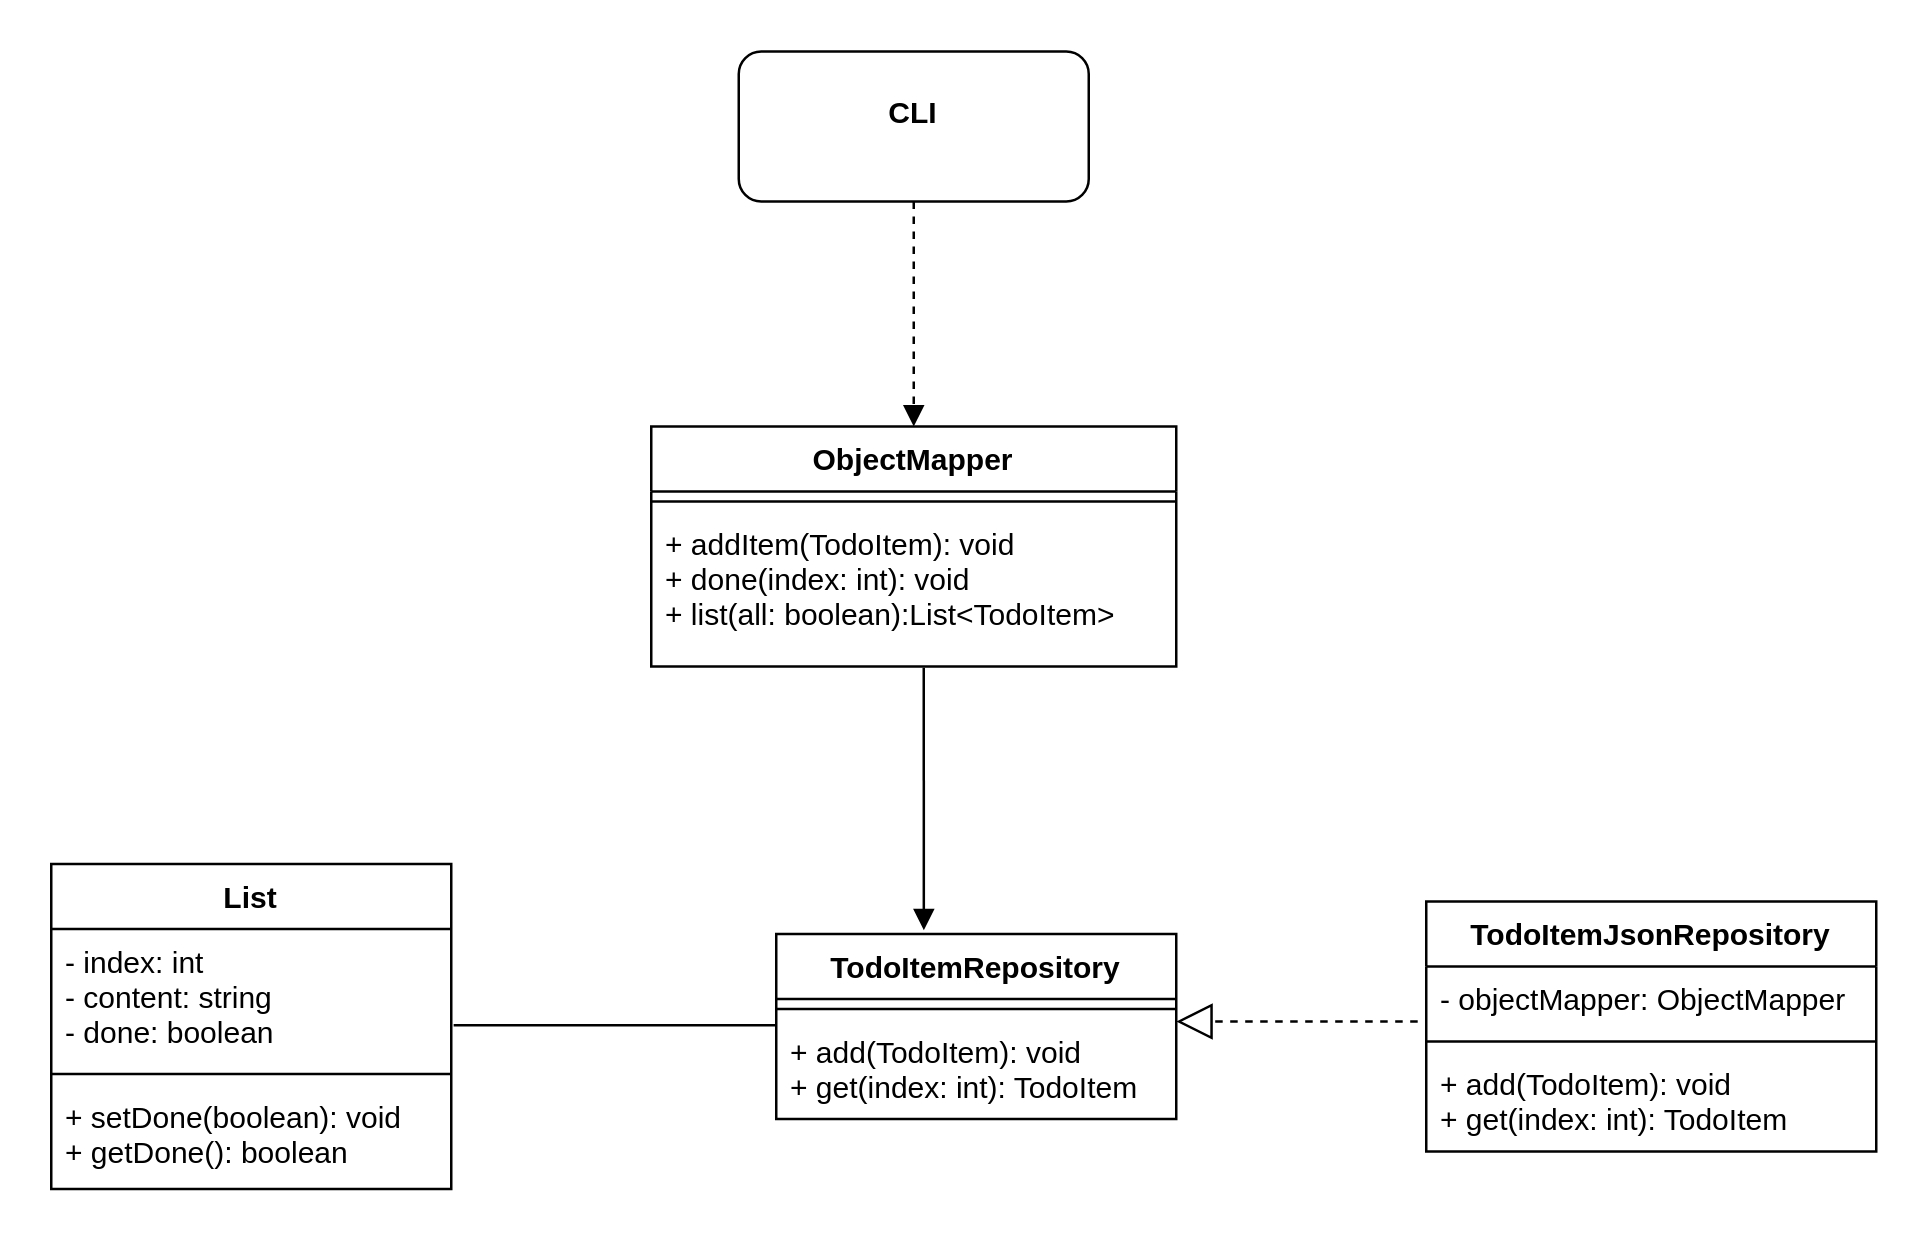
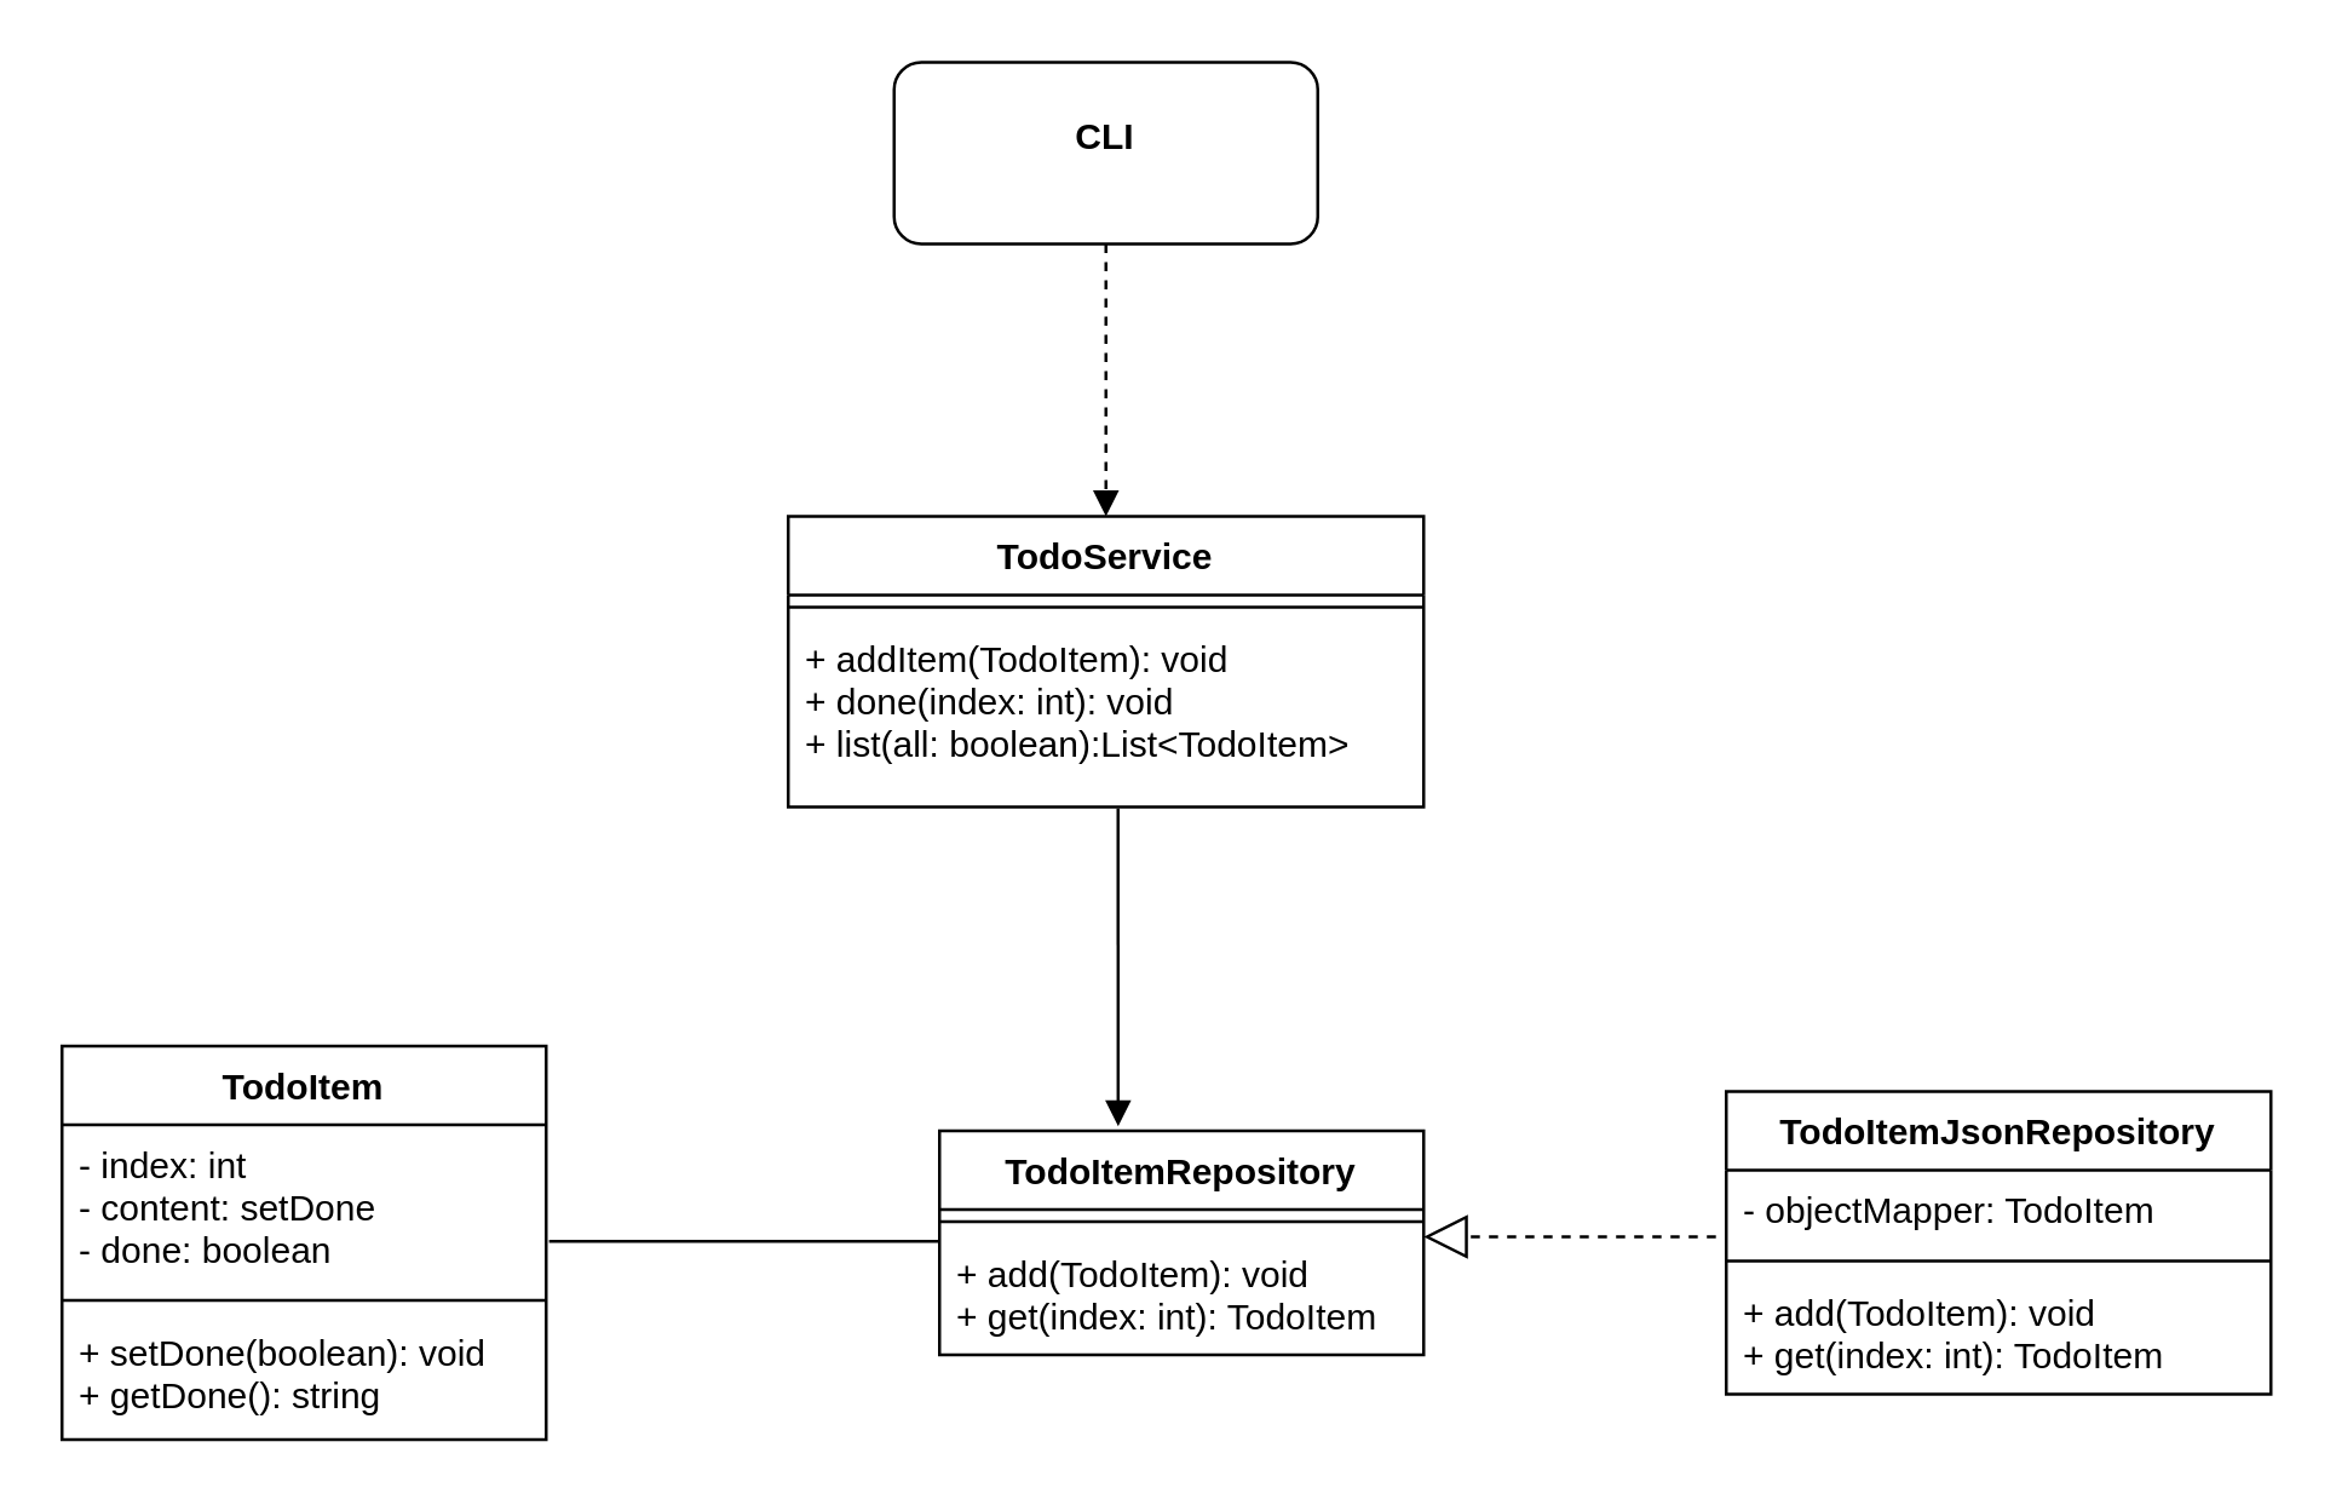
  <mxCell id="0" />
  <mxCell id="1" parent="0" />
- <mxCell id="2" value="List" style="swimlane;fontStyle=1;align=center;verticalAlign=top;childLayout=stackLayout;horizontal=1;startSize=26;horizontalStack=0;resizeParent=1;resizeParentMax=0;resizeLast=0;collapsible=1;marginBottom=0;" vertex="1" parent="1"><mxGeometry x="20" y="345" width="160" height="130" as="geometry" /></mxCell>
- <mxCell id="3" value="- index: int&#10;- content: string&#10;- done: boolean" style="text;strokeColor=none;fillColor=none;align=left;verticalAlign=top;spacingLeft=4;spacingRight=4;overflow=hidden;rotatable=0;points=[[0,0.5],[1,0.5]];portConstraint=eastwest;" vertex="1" parent="2"><mxGeometry y="26" width="160" height="54" as="geometry" /></mxCell>
+ <mxCell id="2" value="TodoItem" style="swimlane;fontStyle=1;align=center;verticalAlign=top;childLayout=stackLayout;horizontal=1;startSize=26;horizontalStack=0;resizeParent=1;resizeParentMax=0;resizeLast=0;collapsible=1;marginBottom=0;" vertex="1" parent="1"><mxGeometry x="20" y="345" width="160" height="130" as="geometry" /></mxCell>
+ <mxCell id="3" value="- index: int&#10;- content: setDone&#10;- done: boolean" style="text;strokeColor=none;fillColor=none;align=left;verticalAlign=top;spacingLeft=4;spacingRight=4;overflow=hidden;rotatable=0;points=[[0,0.5],[1,0.5]];portConstraint=eastwest;" vertex="1" parent="2"><mxGeometry y="26" width="160" height="54" as="geometry" /></mxCell>
  <mxCell id="4" value="" style="line;strokeWidth=1;fillColor=none;align=left;verticalAlign=middle;spacingTop=-1;spacingLeft=3;spacingRight=3;rotatable=0;labelPosition=right;points=[];portConstraint=eastwest;strokeColor=inherit;" vertex="1" parent="2"><mxGeometry y="80" width="160" height="8" as="geometry" /></mxCell>
- <mxCell id="5" value="+ setDone(boolean): void&#10;+ getDone(): boolean" style="text;strokeColor=none;fillColor=none;align=left;verticalAlign=top;spacingLeft=4;spacingRight=4;overflow=hidden;rotatable=0;points=[[0,0.5],[1,0.5]];portConstraint=eastwest;" vertex="1" parent="2"><mxGeometry y="88" width="160" height="42" as="geometry" /></mxCell>
- <mxCell id="6" value="ObjectMapper" style="swimlane;fontStyle=1;align=center;verticalAlign=top;childLayout=stackLayout;horizontal=1;startSize=26;horizontalStack=0;resizeParent=1;resizeParentMax=0;resizeLast=0;collapsible=1;marginBottom=0;" vertex="1" parent="1"><mxGeometry x="260" y="170" width="210" height="96" as="geometry" /></mxCell>
+ <mxCell id="5" value="+ setDone(boolean): void&#10;+ getDone(): string" style="text;strokeColor=none;fillColor=none;align=left;verticalAlign=top;spacingLeft=4;spacingRight=4;overflow=hidden;rotatable=0;points=[[0,0.5],[1,0.5]];portConstraint=eastwest;" vertex="1" parent="2"><mxGeometry y="88" width="160" height="42" as="geometry" /></mxCell>
+ <mxCell id="6" value="TodoService" style="swimlane;fontStyle=1;align=center;verticalAlign=top;childLayout=stackLayout;horizontal=1;startSize=26;horizontalStack=0;resizeParent=1;resizeParentMax=0;resizeLast=0;collapsible=1;marginBottom=0;" vertex="1" parent="1"><mxGeometry x="260" y="170" width="210" height="96" as="geometry" /></mxCell>
  <mxCell id="7" value="" style="line;strokeWidth=1;fillColor=none;align=left;verticalAlign=middle;spacingTop=-1;spacingLeft=3;spacingRight=3;rotatable=0;labelPosition=right;points=[];portConstraint=eastwest;strokeColor=inherit;" vertex="1" parent="6"><mxGeometry y="26" width="210" height="8" as="geometry" /></mxCell>
  <mxCell id="8" value="+ addItem(TodoItem): void&#10;+ done(index: int): void&#10;+ list(all: boolean):List&lt;TodoItem&gt;" style="text;strokeColor=none;fillColor=none;align=left;verticalAlign=top;spacingLeft=4;spacingRight=4;overflow=hidden;rotatable=0;points=[[0,0.5],[1,0.5]];portConstraint=eastwest;" vertex="1" parent="6"><mxGeometry y="34" width="210" height="62" as="geometry" /></mxCell>
  <mxCell id="9" value="TodoItemRepository" style="swimlane;fontStyle=1;align=center;verticalAlign=top;childLayout=stackLayout;horizontal=1;startSize=26;horizontalStack=0;resizeParent=1;resizeParentMax=0;resizeLast=0;collapsible=1;marginBottom=0;" vertex="1" parent="1"><mxGeometry x="310" y="373" width="160" height="74" as="geometry" /></mxCell>
  <mxCell id="10" value="" style="line;strokeWidth=1;fillColor=none;align=left;verticalAlign=middle;spacingTop=-1;spacingLeft=3;spacingRight=3;rotatable=0;labelPosition=right;points=[];portConstraint=eastwest;strokeColor=inherit;" vertex="1" parent="9"><mxGeometry y="26" width="160" height="8" as="geometry" /></mxCell>
  <mxCell id="11" value="+ add(TodoItem): void&#10;+ get(index: int): TodoItem" style="text;strokeColor=none;fillColor=none;align=left;verticalAlign=top;spacingLeft=4;spacingRight=4;overflow=hidden;rotatable=0;points=[[0,0.5],[1,0.5]];portConstraint=eastwest;" vertex="1" parent="9"><mxGeometry y="34" width="160" height="40" as="geometry" /></mxCell>
  <mxCell id="12" value="TodoItemJsonRepository" style="swimlane;fontStyle=1;align=center;verticalAlign=top;childLayout=stackLayout;horizontal=1;startSize=26;horizontalStack=0;resizeParent=1;resizeParentMax=0;resizeLast=0;collapsible=1;marginBottom=0;" vertex="1" parent="1"><mxGeometry x="570" y="360" width="180" height="100" as="geometry" /></mxCell>
- <mxCell id="13" value="- objectMapper: ObjectMapper" style="text;strokeColor=none;fillColor=none;align=left;verticalAlign=top;spacingLeft=4;spacingRight=4;overflow=hidden;rotatable=0;points=[[0,0.5],[1,0.5]];portConstraint=eastwest;" vertex="1" parent="12"><mxGeometry y="26" width="180" height="26" as="geometry" /></mxCell>
+ <mxCell id="13" value="- objectMapper: TodoItem" style="text;strokeColor=none;fillColor=none;align=left;verticalAlign=top;spacingLeft=4;spacingRight=4;overflow=hidden;rotatable=0;points=[[0,0.5],[1,0.5]];portConstraint=eastwest;" vertex="1" parent="12"><mxGeometry y="26" width="180" height="26" as="geometry" /></mxCell>
  <mxCell id="14" value="" style="line;strokeWidth=1;fillColor=none;align=left;verticalAlign=middle;spacingTop=-1;spacingLeft=3;spacingRight=3;rotatable=0;labelPosition=right;points=[];portConstraint=eastwest;strokeColor=inherit;" vertex="1" parent="12"><mxGeometry y="52" width="180" height="8" as="geometry" /></mxCell>
  <mxCell id="15" value="+ add(TodoItem): void&#10;+ get(index: int): TodoItem" style="text;strokeColor=none;fillColor=none;align=left;verticalAlign=top;spacingLeft=4;spacingRight=4;overflow=hidden;rotatable=0;points=[[0,0.5],[1,0.5]];portConstraint=eastwest;" vertex="1" parent="12"><mxGeometry y="60" width="180" height="40" as="geometry" /></mxCell>
  <mxCell id="16" value="" style="endArrow=block;dashed=1;endFill=0;endSize=12;html=1;rounded=0;entryX=1;entryY=0.025;entryDx=0;entryDy=0;entryPerimeter=0;exitX=-0.019;exitY=0.846;exitDx=0;exitDy=0;exitPerimeter=0;" edge="1" parent="1" source="13" target="11"><mxGeometry width="160" relative="1" as="geometry"><mxPoint x="460" y="543" as="sourcePoint" /><mxPoint x="620" y="543" as="targetPoint" /></mxGeometry></mxCell>
  <mxCell id="17" value="&lt;p style=&quot;margin:0px;margin-top:4px;text-align:center;&quot;&gt;&lt;br&gt;&lt;b&gt;CLI&lt;/b&gt;&lt;/p&gt;" style="verticalAlign=top;align=left;overflow=fill;fontSize=12;fontFamily=Helvetica;html=1;rounded=1;" vertex="1" parent="1"><mxGeometry x="295" y="20" width="140" height="60" as="geometry" /></mxCell>
  <mxCell id="18" value="" style="endArrow=none;html=1;edgeStyle=orthogonalEdgeStyle;rounded=0;exitX=1.006;exitY=0.713;exitDx=0;exitDy=0;exitPerimeter=0;entryX=0;entryY=0.063;entryDx=0;entryDy=0;entryPerimeter=0;" edge="1" parent="1" source="3" target="11"><mxGeometry relative="1" as="geometry"><mxPoint x="180" y="510" as="sourcePoint" /><mxPoint x="340" y="510" as="targetPoint" /></mxGeometry></mxCell>
  <mxCell id="19" value="" style="endArrow=block;endFill=1;html=1;edgeStyle=orthogonalEdgeStyle;align=left;verticalAlign=top;rounded=0;exitX=0.519;exitY=1.008;exitDx=0;exitDy=0;exitPerimeter=0;entryX=0.369;entryY=-0.02;entryDx=0;entryDy=0;entryPerimeter=0;" edge="1" parent="1" source="8" target="9"><mxGeometry x="-1" relative="1" as="geometry"><mxPoint x="-110" y="230" as="sourcePoint" /><mxPoint x="50" y="230" as="targetPoint" /></mxGeometry></mxCell>
  <mxCell id="20" value="" style="endArrow=block;endFill=1;html=1;edgeStyle=orthogonalEdgeStyle;align=left;verticalAlign=top;rounded=0;exitX=0.5;exitY=1;exitDx=0;exitDy=0;entryX=0.5;entryY=0;entryDx=0;entryDy=0;dashed=1;" edge="1" parent="1" source="17" target="6"><mxGeometry x="-1" relative="1" as="geometry"><mxPoint x="560" y="110" as="sourcePoint" /><mxPoint x="720" y="110" as="targetPoint" /></mxGeometry></mxCell>
